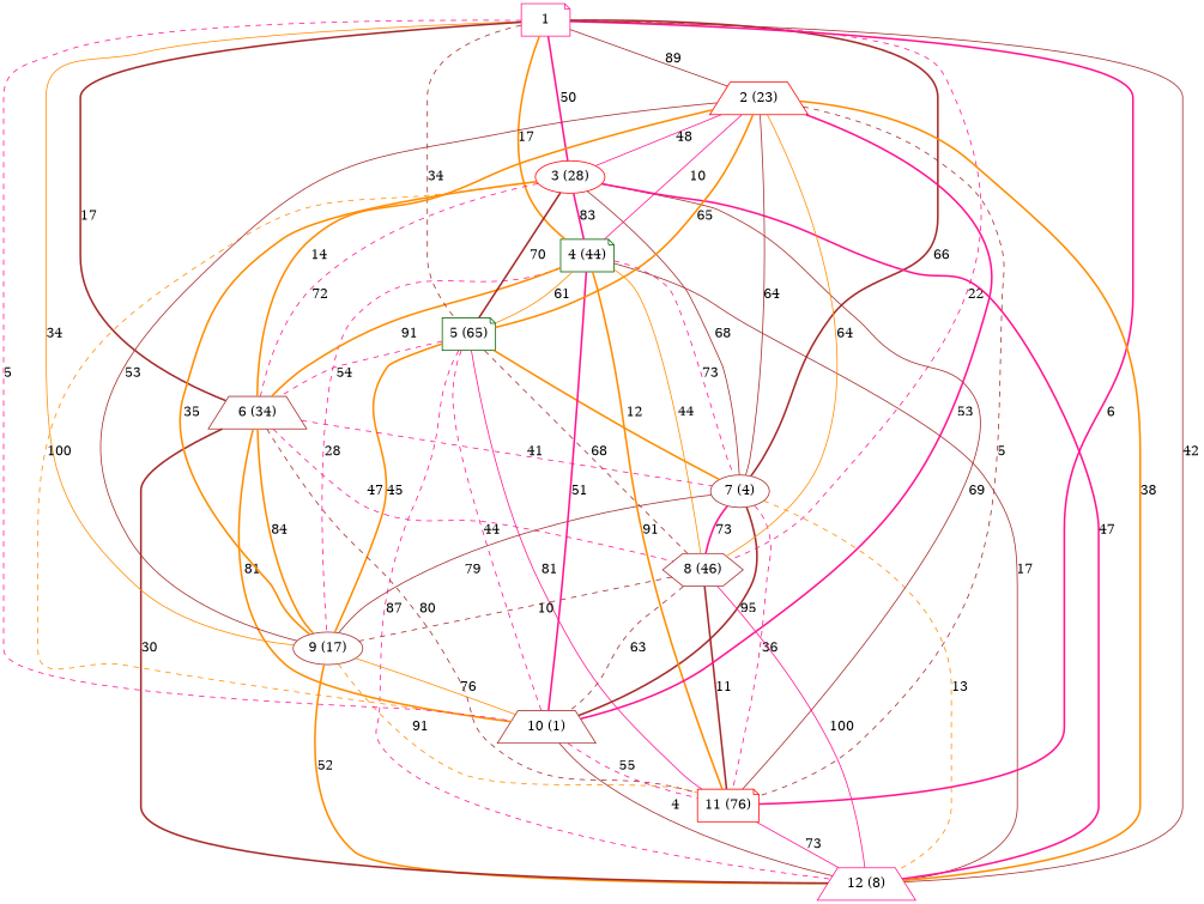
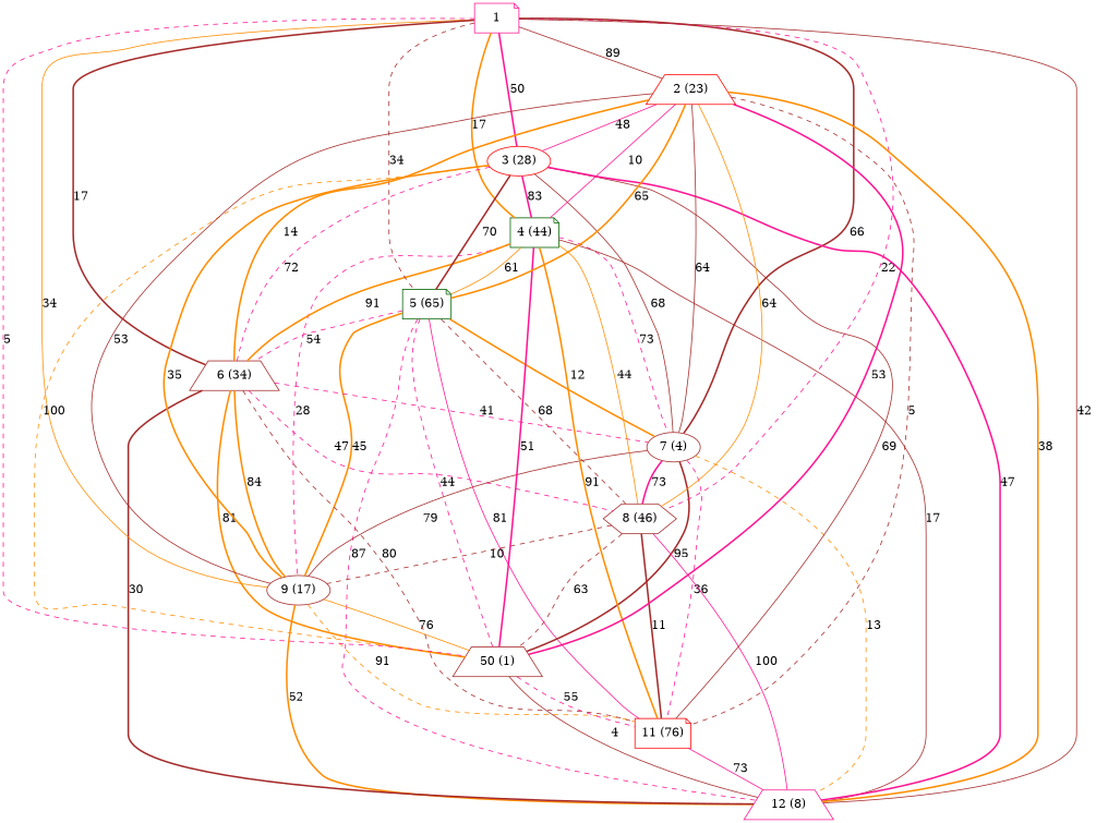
  graph {
    node [color=brown shape=note]
    edge [color=deeppink style=bold]
    n1 [color=darkgreen label="5 (65)"]
    n2 [label="9 (17)" shape=ellipse]
    n3 [label="7 (4)" shape=ellipse]
-   n4 [label="10 (1)" shape=trapezium]
+   n4 [label="50 (1)" shape=trapezium]
    n5 [color=red label="11 (76)"]
    n6 [label="8 (46)" shape=hexagon]
    n7 [label="6 (34)" shape=trapezium]
    n8 [color=deeppink label="12 (8)" shape=trapezium]
    n9 [color=darkgreen label="4 (44)"]
    1 [color=deeppink]
    n11 [color=red label="3 (28)" shape=ellipse]
    n12 [color=red label="2 (23)" shape=trapezium]
    n1 -- n2 [color=darkorange label=45]
    n1 -- n3 [color=darkorange label=12]
    n1 -- n4 [label=44 style=dashed]
    n1 -- n5 [label=81 style=solid]
    n1 -- n6 [color=brown label=68 style=dashed]
    n1 -- n7 [label=54 style=dashed]
    n1 -- n8 [label=87 style=dashed]
    n2 -- n4 [color=darkorange label=76 style=solid]
    n2 -- n5 [color=darkorange label=91 style=dashed]
    n2 -- n8 [color=darkorange label=52]
    n3 -- n2 [color=brown label=79 style=solid]
    n3 -- n4 [color=brown label=95]
    n3 -- n5 [label=36 style=dashed]
    n3 -- n6 [label=73]
    n3 -- n8 [color=darkorange label=13 style=dashed]
    n4 -- n5 [label=55 style=dashed]
    n4 -- n8 [color=brown label=4 style=solid]
    n5 -- n8 [label=73 style=solid]
    n6 -- n2 [color=brown label=10 style=dashed]
    n6 -- n4 [color=brown label=63 style=dashed]
    n6 -- n5 [color=brown label=11]
    n6 -- n8 [label=100 style=solid]
    n7 -- n2 [color=darkorange label=84]
    n7 -- n3 [label=41 style=dashed]
    n7 -- n4 [color=darkorange label=81]
    n7 -- n5 [color=brown label=80 style=dashed]
    n7 -- n6 [label=47 style=dashed]
    n7 -- n8 [color=brown label=30]
    n9 -- n1 [color=darkorange label=61 style=solid]
    n9 -- n2 [label=28 style=dashed]
    n9 -- n3 [label=73 style=dashed]
    n9 -- n4 [label=51]
    n9 -- n5 [color=darkorange label=91]
    n9 -- n6 [color=darkorange label=44 style=solid]
    n9 -- n7 [color=darkorange label=91]
    n9 -- n8 [color=brown label=17 style=solid]
    1 -- n1 [color=brown label=34 style=dashed]
    1 -- n2 [color=darkorange label=34 style=solid]
    1 -- n3 [color=brown label=66]
    1 -- n4 [label=5 style=dashed]
-   1 -- n5 [label=6]
    1 -- n6 [label=22 style=dashed]
    1 -- n7 [color=brown label=17]
    1 -- n8 [color=brown label=42 style=solid]
    1 -- n9 [color=darkorange label=17]
    1 -- n11 [label=50]
    1 -- n12 [color=brown label=89 style=solid]
    n11 -- n1 [color=brown label=70]
    n11 -- n2 [color=darkorange label=35]
    n11 -- n3 [color=brown label=68 style=solid]
    n11 -- n4 [color=darkorange label=100 style=dashed]
    n11 -- n5 [color=brown label=69 style=solid]
    n11 -- n7 [label=72 style=dashed]
    n11 -- n8 [label=47]
    n11 -- n9 [label=83]
    n12 -- n1 [color=darkorange label=65]
    n12 -- n2 [color=brown label=53 style=solid]
    n12 -- n3 [color=brown label=64 style=solid]
    n12 -- n4 [label=53]
    n12 -- n5 [color=brown label=5 style=dashed]
    n12 -- n6 [color=darkorange label=64 style=solid]
    n12 -- n7 [color=darkorange label=14]
    n12 -- n8 [color=darkorange label=38]
    n12 -- n9 [label=10 style=solid]
    n12 -- n11 [label=48 style=solid]
  }
